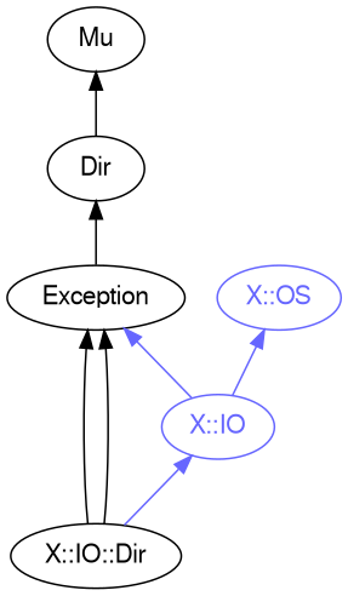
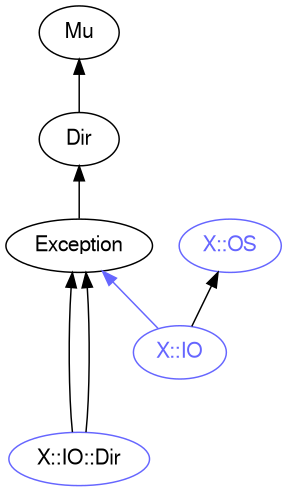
  digraph {
    rankdir=BT
    splines=polyline
    node [color="#000000" fontcolor="#000000" fontname=FreeSans]
    edge [color="#000000"]
-   "X::IO::Dir"
+   "X::IO::Dir" [color="#6666FF"]
    Exception
    "X::IO" [color="#6666FF" fontcolor="#6666FF"]
    n4 [label=Dir]
    "X::OS" [color="#6666FF" fontcolor="#6666FF"]
    Mu
    "X::IO::Dir" -> Exception
    "X::IO::Dir" -> Exception
-   "X::IO::Dir" -> "X::IO" [color="#6666FF"]
    Exception -> n4
    "X::IO" -> Exception [color="#6666FF"]
-   "X::IO" -> "X::OS" [color="#6666FF"]
+   "X::IO" -> "X::OS"
    n4 -> Mu
  }
